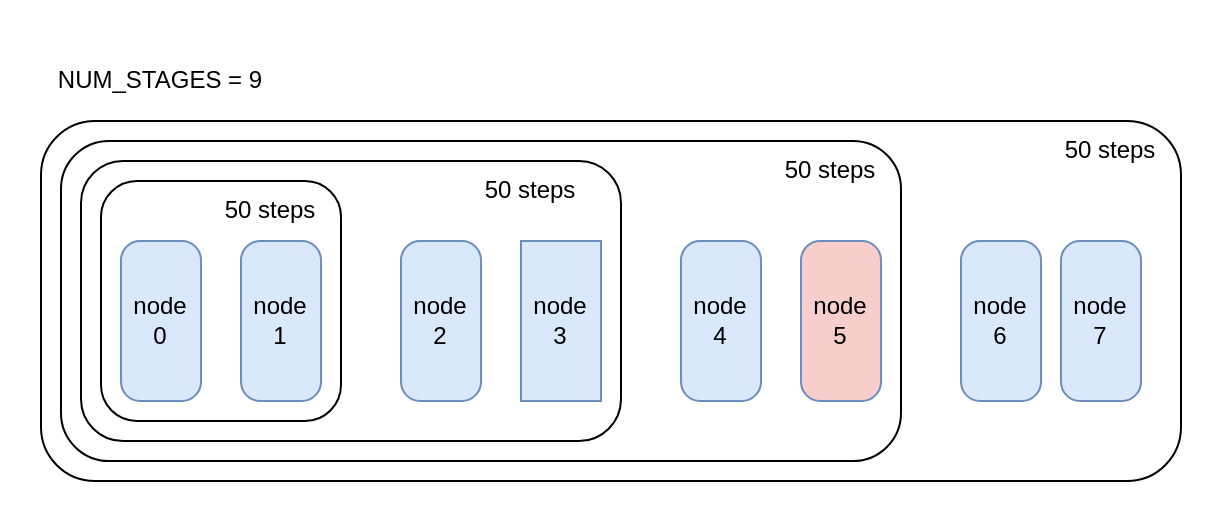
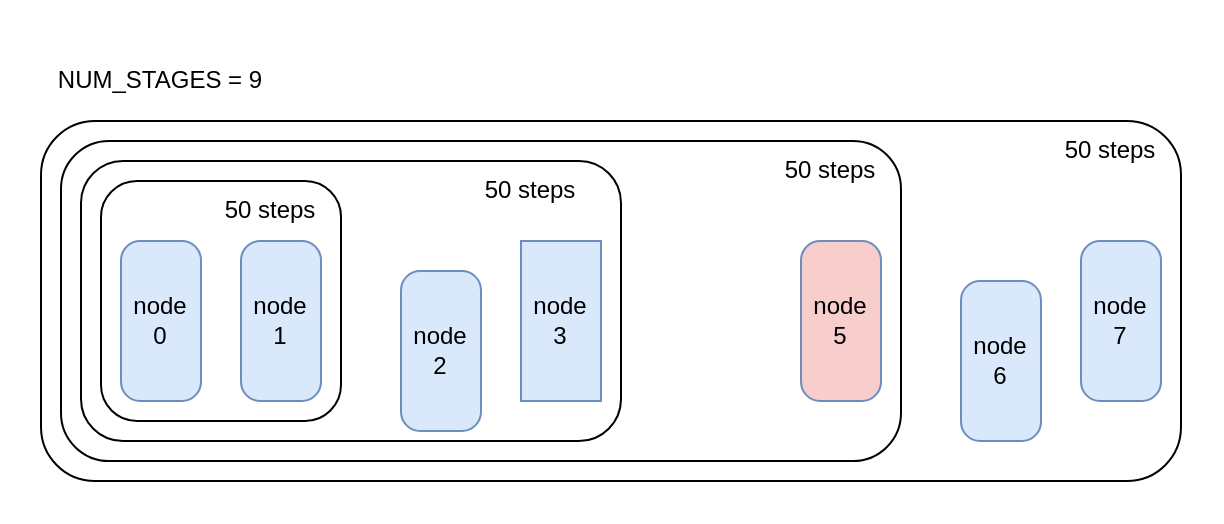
  <mxCell id="0" />
  <mxCell id="1" parent="0" />
  <mxCell id="2" value="" style="rounded=1;whiteSpace=wrap;html=1;" vertex="1" parent="1"><mxGeometry x="20" y="60" width="570" height="180" as="geometry" /></mxCell>
  <mxCell id="3" value="" style="rounded=1;whiteSpace=wrap;html=1;" vertex="1" parent="1"><mxGeometry x="30" y="70" width="420" height="160" as="geometry" /></mxCell>
  <mxCell id="4" value="" style="rounded=1;whiteSpace=wrap;html=1;" vertex="1" parent="1"><mxGeometry x="40" y="80" width="270" height="140" as="geometry" /></mxCell>
  <mxCell id="5" value="" style="rounded=1;whiteSpace=wrap;html=1;" vertex="1" parent="1"><mxGeometry x="50" y="90" width="120" height="120" as="geometry" /></mxCell>
  <mxCell id="6" value="node&lt;div&gt;0&lt;/div&gt;" style="rounded=1;whiteSpace=wrap;html=1;arcSize=24;fillColor=#dae8fc;strokeColor=#6c8ebf;" vertex="1" parent="1"><mxGeometry x="60" y="120" width="40" height="80" as="geometry" /></mxCell>
  <mxCell id="7" value="node&lt;div&gt;1&lt;/div&gt;" style="rounded=1;whiteSpace=wrap;html=1;arcSize=24;fillColor=#dae8fc;strokeColor=#6c8ebf;" vertex="1" parent="1"><mxGeometry x="120" y="120" width="40" height="80" as="geometry" /></mxCell>
- <mxCell id="8" value="node&lt;div&gt;2&lt;/div&gt;" style="rounded=1;whiteSpace=wrap;html=1;arcSize=24;fillColor=#dae8fc;strokeColor=#6c8ebf;" vertex="1" parent="1"><mxGeometry x="200" y="120" width="40" height="80" as="geometry" /></mxCell>
+ <mxCell id="8" value="node&lt;div&gt;2&lt;/div&gt;" style="rounded=1;whiteSpace=wrap;html=1;arcSize=24;fillColor=#dae8fc;strokeColor=#6c8ebf;" vertex="1" parent="1"><mxGeometry x="200" y="135" width="40" height="80" as="geometry" /></mxCell>
  <mxCell id="9" value="node&lt;div&gt;3&lt;/div&gt;" style="whiteSpace=wrap;html=1;arcSize=24;fillColor=#dae8fc;strokeColor=#6c8ebf;rounded=0;" vertex="1" parent="1"><mxGeometry x="260" y="120" width="40" height="80" as="geometry" /></mxCell>
- <mxCell id="10" value="node&lt;div&gt;4&lt;/div&gt;" style="rounded=1;whiteSpace=wrap;html=1;arcSize=24;fillColor=#dae8fc;strokeColor=#6c8ebf;" vertex="1" parent="1"><mxGeometry x="340" y="120" width="40" height="80" as="geometry" /></mxCell>
  <mxCell id="11" value="node&lt;div&gt;5&lt;/div&gt;" style="rounded=1;whiteSpace=wrap;html=1;arcSize=24;fillColor=#f8cecc;strokeColor=#6c8ebf;" vertex="1" parent="1"><mxGeometry x="400" y="120" width="40" height="80" as="geometry" /></mxCell>
- <mxCell id="12" value="node&lt;div&gt;6&lt;/div&gt;" style="rounded=1;whiteSpace=wrap;html=1;arcSize=24;fillColor=#dae8fc;strokeColor=#6c8ebf;" vertex="1" parent="1"><mxGeometry x="480" y="120" width="40" height="80" as="geometry" /></mxCell>
- <mxCell id="13" value="node&lt;div&gt;7&lt;/div&gt;" style="rounded=1;whiteSpace=wrap;html=1;arcSize=24;fillColor=#dae8fc;strokeColor=#6c8ebf;" vertex="1" parent="1"><mxGeometry x="530" y="120" width="40" height="80" as="geometry" /></mxCell>
+ <mxCell id="12" value="node&lt;div&gt;6&lt;/div&gt;" style="rounded=1;whiteSpace=wrap;html=1;arcSize=24;fillColor=#dae8fc;strokeColor=#6c8ebf;" vertex="1" parent="1"><mxGeometry x="480" y="140" width="40" height="80" as="geometry" /></mxCell>
+ <mxCell id="13" value="node&lt;div&gt;7&lt;/div&gt;" style="rounded=1;whiteSpace=wrap;html=1;arcSize=24;fillColor=#dae8fc;strokeColor=#6c8ebf;" vertex="1" parent="1"><mxGeometry x="540" y="120" width="40" height="80" as="geometry" /></mxCell>
  <mxCell id="14" value="NUM_STAGES = 9" style="text;html=1;align=center;verticalAlign=middle;whiteSpace=wrap;rounded=0;" vertex="1" parent="1"><mxGeometry x="20" y="20" width="120" height="40" as="geometry" /></mxCell>
  <mxCell id="15" value="50 steps" style="text;html=1;align=center;verticalAlign=middle;whiteSpace=wrap;rounded=0;" vertex="1" parent="1"><mxGeometry x="100" y="90" width="70" height="30" as="geometry" /></mxCell>
  <mxCell id="16" value="50 steps" style="text;html=1;align=center;verticalAlign=middle;whiteSpace=wrap;rounded=0;" vertex="1" parent="1"><mxGeometry x="230" y="80" width="70" height="30" as="geometry" /></mxCell>
  <mxCell id="17" value="50 steps" style="text;html=1;align=center;verticalAlign=middle;whiteSpace=wrap;rounded=0;" vertex="1" parent="1"><mxGeometry x="380" y="70" width="70" height="30" as="geometry" /></mxCell>
  <mxCell id="18" value="50 steps" style="text;html=1;align=center;verticalAlign=middle;whiteSpace=wrap;rounded=0;" vertex="1" parent="1"><mxGeometry x="520" y="60" width="70" height="30" as="geometry" /></mxCell>
